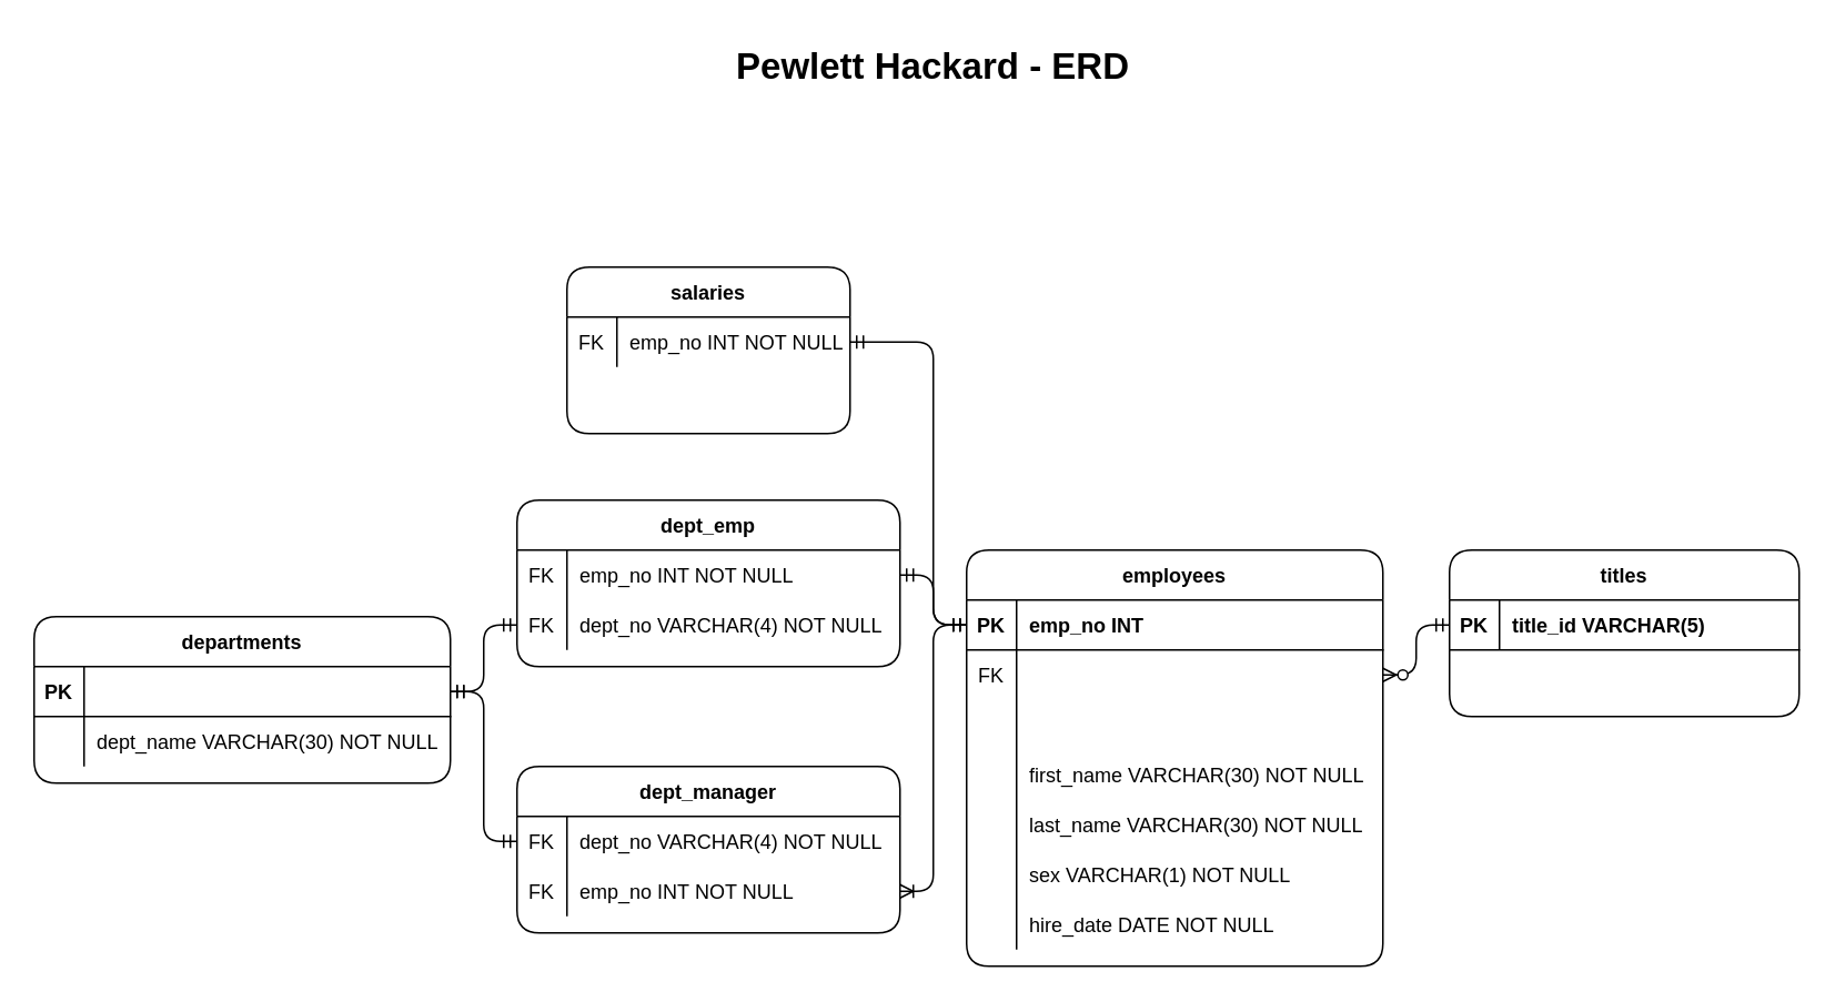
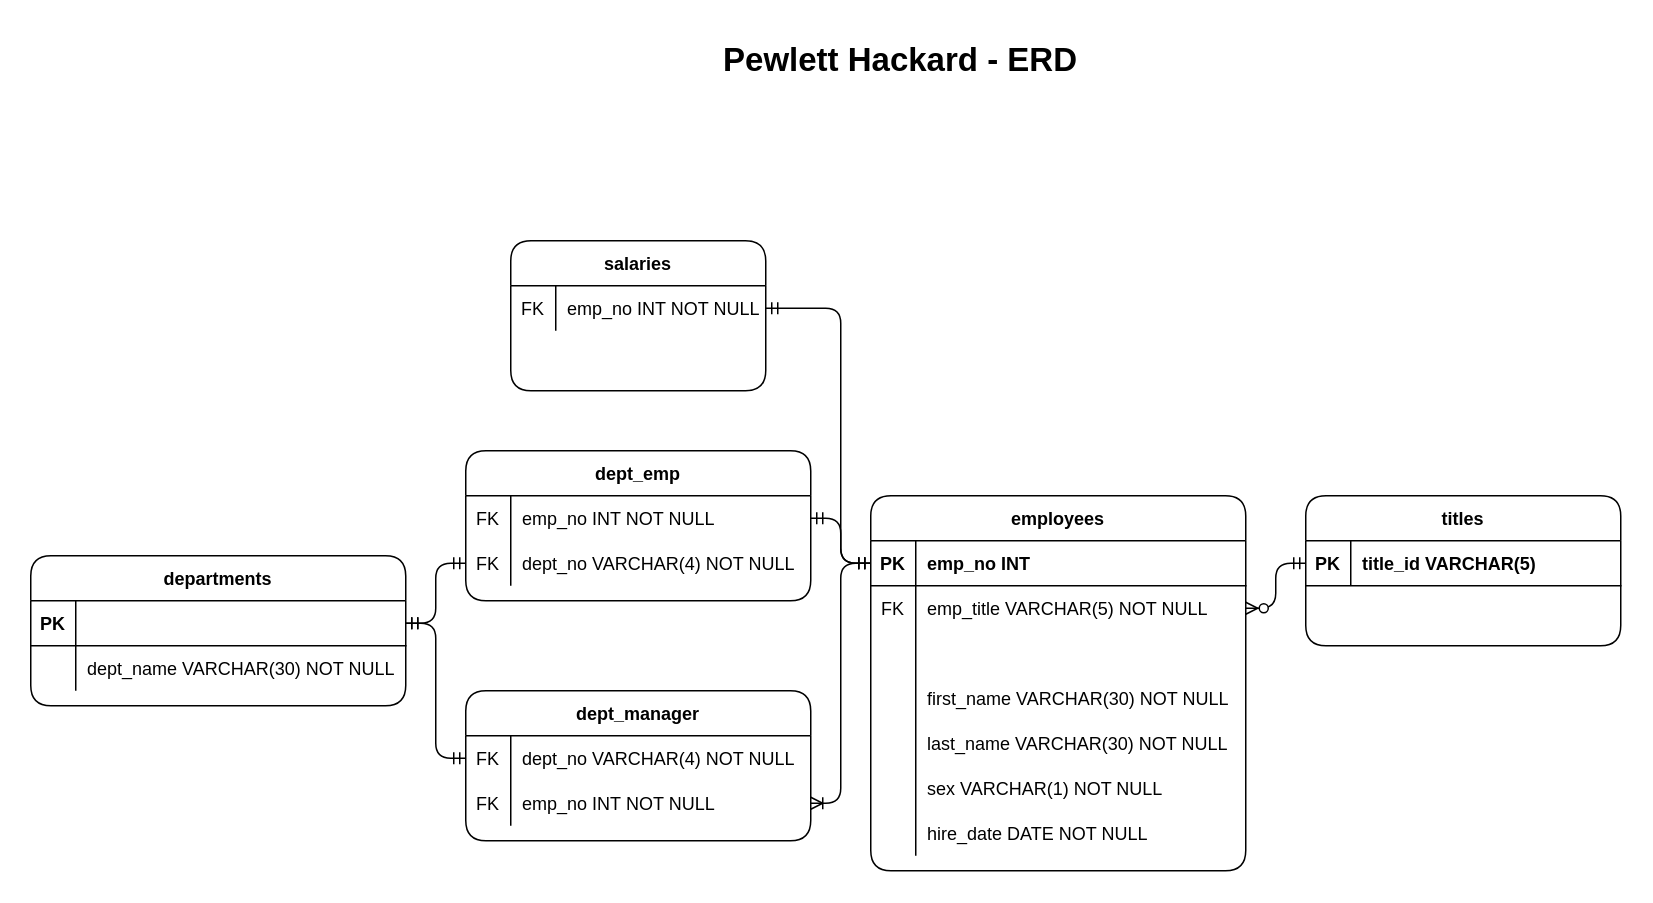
  <mxCell id="0" />
  <mxCell id="1" parent="0" />
  <mxCell id="2" value="dept_manager" style="shape=table;startSize=30;container=1;collapsible=1;childLayout=tableLayout;fixedRows=1;rowLines=0;fontStyle=1;align=center;resizeLast=1;rounded=1;" parent="1" vertex="1"><mxGeometry x="310" y="460" width="230" height="100" as="geometry" /></mxCell>
  <mxCell id="3" value="" style="shape=partialRectangle;collapsible=0;dropTarget=0;pointerEvents=0;fillColor=none;points=[[0,0.5],[1,0.5]];portConstraint=eastwest;top=0;left=0;right=0;bottom=0;" parent="2" vertex="1"><mxGeometry y="30" width="230" height="30" as="geometry" /></mxCell>
  <mxCell id="4" value="FK" style="shape=partialRectangle;overflow=hidden;connectable=0;fillColor=none;top=0;left=0;bottom=0;right=0;" parent="3" vertex="1"><mxGeometry width="30" height="30" as="geometry" /></mxCell>
  <mxCell id="5" value="dept_no VARCHAR(4) NOT NULL" style="shape=partialRectangle;overflow=hidden;connectable=0;fillColor=none;top=0;left=0;bottom=0;right=0;align=left;spacingLeft=6;" parent="3" vertex="1"><mxGeometry x="30" width="200" height="30" as="geometry" /></mxCell>
  <mxCell id="6" value="" style="shape=partialRectangle;collapsible=0;dropTarget=0;pointerEvents=0;fillColor=none;points=[[0,0.5],[1,0.5]];portConstraint=eastwest;top=0;left=0;right=0;bottom=0;" parent="2" vertex="1"><mxGeometry y="60" width="230" height="30" as="geometry" /></mxCell>
  <mxCell id="7" value="FK" style="shape=partialRectangle;overflow=hidden;connectable=0;fillColor=none;top=0;left=0;bottom=0;right=0;" parent="6" vertex="1"><mxGeometry width="30" height="30" as="geometry" /></mxCell>
  <mxCell id="8" value="emp_no INT NOT NULL" style="shape=partialRectangle;overflow=hidden;connectable=0;fillColor=none;top=0;left=0;bottom=0;right=0;align=left;spacingLeft=6;" parent="6" vertex="1"><mxGeometry x="30" width="200" height="30" as="geometry" /></mxCell>
  <mxCell id="9" value="employees" style="shape=table;startSize=30;container=1;collapsible=1;childLayout=tableLayout;fixedRows=1;rowLines=0;fontStyle=1;align=center;resizeLast=1;rounded=1;" parent="1" vertex="1"><mxGeometry x="580" y="330" width="250" height="250" as="geometry" /></mxCell>
  <mxCell id="10" value="" style="shape=partialRectangle;collapsible=0;dropTarget=0;pointerEvents=0;fillColor=none;points=[[0,0.5],[1,0.5]];portConstraint=eastwest;top=0;left=0;right=0;bottom=1;" parent="9" vertex="1"><mxGeometry y="30" width="250" height="30" as="geometry" /></mxCell>
  <mxCell id="11" value="PK" style="shape=partialRectangle;overflow=hidden;connectable=0;fillColor=none;top=0;left=0;bottom=0;right=0;fontStyle=1;" parent="10" vertex="1"><mxGeometry width="30" height="30" as="geometry" /></mxCell>
  <mxCell id="12" value="emp_no INT" style="shape=partialRectangle;overflow=hidden;connectable=0;fillColor=none;top=0;left=0;bottom=0;right=0;align=left;spacingLeft=6;fontStyle=1;" parent="10" vertex="1"><mxGeometry x="30" width="220" height="30" as="geometry" /></mxCell>
  <mxCell id="13" value="" style="shape=partialRectangle;collapsible=0;dropTarget=0;pointerEvents=0;fillColor=none;points=[[0,0.5],[1,0.5]];portConstraint=eastwest;top=0;left=0;right=0;bottom=0;" parent="9" vertex="1"><mxGeometry y="60" width="250" height="30" as="geometry" /></mxCell>
  <mxCell id="14" value="FK" style="shape=partialRectangle;overflow=hidden;connectable=0;fillColor=none;top=0;left=0;bottom=0;right=0;" parent="13" vertex="1"><mxGeometry width="30" height="30" as="geometry" /></mxCell>
+ <mxCell id="15" value="emp_title VARCHAR(5) NOT NULL" style="shape=partialRectangle;overflow=hidden;connectable=0;fillColor=none;top=0;left=0;bottom=0;right=0;align=left;spacingLeft=6;" parent="13" vertex="1"><mxGeometry x="30" width="220" height="30" as="geometry" /></mxCell>
  <mxCell id="16" value="" style="shape=partialRectangle;collapsible=0;dropTarget=0;pointerEvents=0;fillColor=none;points=[[0,0.5],[1,0.5]];portConstraint=eastwest;top=0;left=0;right=0;bottom=0;" parent="9" vertex="1"><mxGeometry y="90" width="250" height="30" as="geometry" /></mxCell>
  <mxCell id="17" value="" style="shape=partialRectangle;overflow=hidden;connectable=0;fillColor=none;top=0;left=0;bottom=0;right=0;" parent="16" vertex="1"><mxGeometry width="30" height="30" as="geometry" /></mxCell>
  <mxCell id="18" value="" style="shape=partialRectangle;collapsible=0;dropTarget=0;pointerEvents=0;fillColor=none;top=0;left=0;bottom=0;right=0;points=[[0,0.5],[1,0.5]];portConstraint=eastwest;" parent="9" vertex="1"><mxGeometry y="120" width="250" height="30" as="geometry" /></mxCell>
  <mxCell id="19" value="" style="shape=partialRectangle;connectable=0;fillColor=none;top=0;left=0;bottom=0;right=0;fontStyle=0;overflow=hidden;" parent="18" vertex="1"><mxGeometry width="30" height="30" as="geometry" /></mxCell>
  <mxCell id="20" value="first_name VARCHAR(30) NOT NULL" style="shape=partialRectangle;connectable=0;fillColor=none;top=0;left=0;bottom=0;right=0;align=left;spacingLeft=6;fontStyle=0;overflow=hidden;" parent="18" vertex="1"><mxGeometry x="30" width="220" height="30" as="geometry" /></mxCell>
  <mxCell id="21" value="" style="shape=partialRectangle;collapsible=0;dropTarget=0;pointerEvents=0;fillColor=none;top=0;left=0;bottom=0;right=0;points=[[0,0.5],[1,0.5]];portConstraint=eastwest;" parent="9" vertex="1"><mxGeometry y="150" width="250" height="30" as="geometry" /></mxCell>
  <mxCell id="22" value="" style="shape=partialRectangle;connectable=0;fillColor=none;top=0;left=0;bottom=0;right=0;fontStyle=0;overflow=hidden;" parent="21" vertex="1"><mxGeometry width="30" height="30" as="geometry" /></mxCell>
  <mxCell id="23" value="last_name VARCHAR(30) NOT NULL" style="shape=partialRectangle;connectable=0;fillColor=none;top=0;left=0;bottom=0;right=0;align=left;spacingLeft=6;fontStyle=0;overflow=hidden;" parent="21" vertex="1"><mxGeometry x="30" width="220" height="30" as="geometry" /></mxCell>
  <mxCell id="24" value="" style="shape=partialRectangle;collapsible=0;dropTarget=0;pointerEvents=0;fillColor=none;top=0;left=0;bottom=0;right=0;points=[[0,0.5],[1,0.5]];portConstraint=eastwest;" parent="9" vertex="1"><mxGeometry y="180" width="250" height="30" as="geometry" /></mxCell>
  <mxCell id="25" value="" style="shape=partialRectangle;connectable=0;fillColor=none;top=0;left=0;bottom=0;right=0;fontStyle=0;overflow=hidden;" parent="24" vertex="1"><mxGeometry width="30" height="30" as="geometry" /></mxCell>
  <mxCell id="26" value="sex VARCHAR(1) NOT NULL" style="shape=partialRectangle;connectable=0;fillColor=none;top=0;left=0;bottom=0;right=0;align=left;spacingLeft=6;fontStyle=0;overflow=hidden;" parent="24" vertex="1"><mxGeometry x="30" width="220" height="30" as="geometry" /></mxCell>
  <mxCell id="27" value="" style="shape=partialRectangle;collapsible=0;dropTarget=0;pointerEvents=0;fillColor=none;top=0;left=0;bottom=0;right=0;points=[[0,0.5],[1,0.5]];portConstraint=eastwest;" parent="9" vertex="1"><mxGeometry y="210" width="250" height="30" as="geometry" /></mxCell>
  <mxCell id="28" value="" style="shape=partialRectangle;connectable=0;fillColor=none;top=0;left=0;bottom=0;right=0;fontStyle=0;overflow=hidden;" parent="27" vertex="1"><mxGeometry width="30" height="30" as="geometry" /></mxCell>
  <mxCell id="29" value="hire_date DATE NOT NULL" style="shape=partialRectangle;connectable=0;fillColor=none;top=0;left=0;bottom=0;right=0;align=left;spacingLeft=6;fontStyle=0;overflow=hidden;" parent="27" vertex="1"><mxGeometry x="30" width="220" height="30" as="geometry" /></mxCell>
  <mxCell id="30" value="departments" style="shape=table;startSize=30;container=1;collapsible=1;childLayout=tableLayout;fixedRows=1;rowLines=0;fontStyle=1;align=center;resizeLast=1;rounded=1;" parent="1" vertex="1"><mxGeometry x="20" y="370" width="250" height="100" as="geometry" /></mxCell>
  <mxCell id="31" value="" style="shape=partialRectangle;collapsible=0;dropTarget=0;pointerEvents=0;fillColor=none;points=[[0,0.5],[1,0.5]];portConstraint=eastwest;top=0;left=0;right=0;bottom=1;" parent="30" vertex="1"><mxGeometry y="30" width="250" height="30" as="geometry" /></mxCell>
  <mxCell id="32" value="PK" style="shape=partialRectangle;overflow=hidden;connectable=0;fillColor=none;top=0;left=0;bottom=0;right=0;fontStyle=1;" parent="31" vertex="1"><mxGeometry width="30" height="30" as="geometry" /></mxCell>
  <mxCell id="33" value="" style="shape=partialRectangle;collapsible=0;dropTarget=0;pointerEvents=0;fillColor=none;points=[[0,0.5],[1,0.5]];portConstraint=eastwest;top=0;left=0;right=0;bottom=0;" parent="30" vertex="1"><mxGeometry y="60" width="250" height="30" as="geometry" /></mxCell>
  <mxCell id="34" value="" style="shape=partialRectangle;overflow=hidden;connectable=0;fillColor=none;top=0;left=0;bottom=0;right=0;" parent="33" vertex="1"><mxGeometry width="30" height="30" as="geometry" /></mxCell>
  <mxCell id="35" value="dept_name VARCHAR(30) NOT NULL" style="shape=partialRectangle;overflow=hidden;connectable=0;fillColor=none;top=0;left=0;bottom=0;right=0;align=left;spacingLeft=6;" parent="33" vertex="1"><mxGeometry x="30" width="220" height="30" as="geometry" /></mxCell>
  <mxCell id="36" value="dept_emp" style="shape=table;startSize=30;container=1;collapsible=1;childLayout=tableLayout;fixedRows=1;rowLines=0;fontStyle=1;align=center;resizeLast=1;rounded=1;" parent="1" vertex="1"><mxGeometry x="310" y="300" width="230" height="100" as="geometry"><mxRectangle x="130" y="350" width="90" height="30" as="alternateBounds" /></mxGeometry></mxCell>
  <mxCell id="37" value="" style="shape=partialRectangle;collapsible=0;dropTarget=0;pointerEvents=0;fillColor=none;top=0;left=0;bottom=0;right=0;points=[[0,0.5],[1,0.5]];portConstraint=eastwest;" parent="36" vertex="1"><mxGeometry y="30" width="230" height="30" as="geometry" /></mxCell>
  <mxCell id="38" value="FK" style="shape=partialRectangle;connectable=0;fillColor=none;top=0;left=0;bottom=0;right=0;editable=1;overflow=hidden;" parent="37" vertex="1"><mxGeometry width="30" height="30" as="geometry" /></mxCell>
  <mxCell id="39" value="emp_no INT NOT NULL" style="shape=partialRectangle;connectable=0;fillColor=none;top=0;left=0;bottom=0;right=0;align=left;spacingLeft=6;overflow=hidden;" parent="37" vertex="1"><mxGeometry x="30" width="200" height="30" as="geometry" /></mxCell>
  <mxCell id="40" value="" style="shape=partialRectangle;collapsible=0;dropTarget=0;pointerEvents=0;fillColor=none;points=[[0,0.5],[1,0.5]];portConstraint=eastwest;top=0;left=0;right=0;bottom=0;" parent="36" vertex="1"><mxGeometry y="60" width="230" height="30" as="geometry" /></mxCell>
  <mxCell id="41" value="FK" style="shape=partialRectangle;overflow=hidden;connectable=0;fillColor=none;top=0;left=0;bottom=0;right=0;" parent="40" vertex="1"><mxGeometry width="30" height="30" as="geometry" /></mxCell>
  <mxCell id="42" value="dept_no VARCHAR(4) NOT NULL" style="shape=partialRectangle;overflow=hidden;connectable=0;fillColor=none;top=0;left=0;bottom=0;right=0;align=left;spacingLeft=6;" parent="40" vertex="1"><mxGeometry x="30" width="200" height="30" as="geometry" /></mxCell>
  <mxCell id="43" value="titles" style="shape=table;startSize=30;container=1;collapsible=1;childLayout=tableLayout;fixedRows=1;rowLines=0;fontStyle=1;align=center;resizeLast=1;rounded=1;" parent="1" vertex="1"><mxGeometry x="870" y="330" width="210" height="100" as="geometry" /></mxCell>
  <mxCell id="44" value="" style="shape=partialRectangle;collapsible=0;dropTarget=0;pointerEvents=0;fillColor=none;points=[[0,0.5],[1,0.5]];portConstraint=eastwest;top=0;left=0;right=0;bottom=1;" parent="43" vertex="1"><mxGeometry y="30" width="210" height="30" as="geometry" /></mxCell>
  <mxCell id="45" value="PK" style="shape=partialRectangle;overflow=hidden;connectable=0;fillColor=none;top=0;left=0;bottom=0;right=0;fontStyle=1;" parent="44" vertex="1"><mxGeometry width="30" height="30" as="geometry" /></mxCell>
  <mxCell id="46" value="title_id VARCHAR(5)" style="shape=partialRectangle;overflow=hidden;connectable=0;fillColor=none;top=0;left=0;bottom=0;right=0;align=left;spacingLeft=6;fontStyle=1;" parent="44" vertex="1"><mxGeometry x="30" width="180" height="30" as="geometry" /></mxCell>
  <mxCell id="47" value="" style="shape=partialRectangle;collapsible=0;dropTarget=0;pointerEvents=0;fillColor=none;points=[[0,0.5],[1,0.5]];portConstraint=eastwest;top=0;left=0;right=0;bottom=0;" parent="43" vertex="1"><mxGeometry y="60" width="210" height="30" as="geometry" /></mxCell>
  <mxCell id="48" value="" style="shape=partialRectangle;overflow=hidden;connectable=0;fillColor=none;top=0;left=0;bottom=0;right=0;" parent="47" vertex="1"><mxGeometry width="30" height="30" as="geometry" /></mxCell>
  <mxCell id="49" value="salaries" style="shape=table;startSize=30;container=1;collapsible=1;childLayout=tableLayout;fixedRows=1;rowLines=0;fontStyle=1;align=center;resizeLast=1;rounded=1;" parent="1" vertex="1"><mxGeometry x="340" y="160" width="170" height="100" as="geometry" /></mxCell>
  <mxCell id="50" value="" style="shape=partialRectangle;collapsible=0;dropTarget=0;pointerEvents=0;fillColor=none;points=[[0,0.5],[1,0.5]];portConstraint=eastwest;top=0;left=0;right=0;bottom=0;" parent="49" vertex="1"><mxGeometry y="30" width="170" height="30" as="geometry" /></mxCell>
  <mxCell id="51" value="FK" style="shape=partialRectangle;overflow=hidden;connectable=0;fillColor=none;top=0;left=0;bottom=0;right=0;" parent="50" vertex="1"><mxGeometry width="30" height="30" as="geometry" /></mxCell>
  <mxCell id="52" value="emp_no INT NOT NULL" style="shape=partialRectangle;overflow=hidden;connectable=0;fillColor=none;top=0;left=0;bottom=0;right=0;align=left;spacingLeft=6;" parent="50" vertex="1"><mxGeometry x="30" width="140" height="30" as="geometry" /></mxCell>
  <mxCell id="53" value="" style="shape=partialRectangle;collapsible=0;dropTarget=0;pointerEvents=0;fillColor=none;points=[[0,0.5],[1,0.5]];portConstraint=eastwest;top=0;left=0;right=0;bottom=0;" parent="49" vertex="1"><mxGeometry y="60" width="170" height="30" as="geometry" /></mxCell>
  <mxCell id="54" value="" style="shape=partialRectangle;overflow=hidden;connectable=0;fillColor=none;top=0;left=0;bottom=0;right=0;" parent="53" vertex="1"><mxGeometry width="30" height="30" as="geometry" /></mxCell>
- <mxCell id="55" value="Pewlett Hackard - ERD" style="text;html=1;strokeColor=none;fillColor=none;align=center;verticalAlign=middle;whiteSpace=wrap;rounded=0;fontSize=22;fontStyle=1" parent="1" vertex="1"><mxGeometry x="420" y="20" width="280" height="40" as="geometry" /></mxCell>
+ <mxCell id="55" value="Pewlett Hackard - ERD" style="text;html=1;strokeColor=none;fillColor=none;align=center;verticalAlign=middle;whiteSpace=wrap;rounded=0;fontSize=22;fontStyle=1" parent="1" vertex="1"><mxGeometry x="460" y="20" width="280" height="40" as="geometry" /></mxCell>
  <mxCell id="56" style="edgeStyle=orthogonalEdgeStyle;rounded=1;orthogonalLoop=1;jettySize=auto;html=1;exitX=1;exitY=0.5;exitDx=0;exitDy=0;entryX=0;entryY=0.5;entryDx=0;entryDy=0;startArrow=ERzeroToMany;startFill=1;endArrow=ERmandOne;endFill=0;fontSize=22;" parent="1" source="13" target="44" edge="1"><mxGeometry relative="1" as="geometry" /></mxCell>
  <mxCell id="57" style="edgeStyle=orthogonalEdgeStyle;rounded=1;orthogonalLoop=1;jettySize=auto;html=1;exitX=0;exitY=0.5;exitDx=0;exitDy=0;entryX=1;entryY=0.5;entryDx=0;entryDy=0;startArrow=ERmandOne;startFill=0;endArrow=ERmandOne;endFill=0;fontSize=22;" parent="1" source="10" target="50" edge="1"><mxGeometry relative="1" as="geometry"><Array as="points"><mxPoint x="560" y="375" /><mxPoint x="560" y="205" /></Array></mxGeometry></mxCell>
  <mxCell id="58" style="edgeStyle=orthogonalEdgeStyle;rounded=1;orthogonalLoop=1;jettySize=auto;html=1;exitX=0;exitY=0.5;exitDx=0;exitDy=0;entryX=1;entryY=0.5;entryDx=0;entryDy=0;startArrow=ERmandOne;startFill=0;endArrow=ERmandOne;endFill=0;fontSize=22;" parent="1" source="10" target="37" edge="1"><mxGeometry relative="1" as="geometry"><Array as="points"><mxPoint x="560" y="375" /><mxPoint x="560" y="345" /></Array></mxGeometry></mxCell>
  <mxCell id="59" style="edgeStyle=orthogonalEdgeStyle;rounded=1;orthogonalLoop=1;jettySize=auto;html=1;exitX=0;exitY=0.5;exitDx=0;exitDy=0;entryX=1;entryY=0.5;entryDx=0;entryDy=0;startArrow=ERmandOne;startFill=0;endArrow=ERoneToMany;endFill=0;fontSize=22;" parent="1" source="10" target="6" edge="1"><mxGeometry relative="1" as="geometry"><Array as="points"><mxPoint x="560" y="375" /><mxPoint x="560" y="535" /></Array></mxGeometry></mxCell>
  <mxCell id="60" style="edgeStyle=orthogonalEdgeStyle;rounded=1;orthogonalLoop=1;jettySize=auto;html=1;exitX=1;exitY=0.5;exitDx=0;exitDy=0;entryX=0;entryY=0.5;entryDx=0;entryDy=0;startArrow=ERmandOne;startFill=0;endArrow=ERmandOne;endFill=0;fontSize=22;" parent="1" source="31" target="3" edge="1"><mxGeometry relative="1" as="geometry"><Array as="points"><mxPoint x="290" y="415" /><mxPoint x="290" y="505" /></Array></mxGeometry></mxCell>
  <mxCell id="61" style="edgeStyle=orthogonalEdgeStyle;rounded=1;orthogonalLoop=1;jettySize=auto;html=1;exitX=1;exitY=0.5;exitDx=0;exitDy=0;entryX=0;entryY=0.5;entryDx=0;entryDy=0;startArrow=ERmandOne;startFill=0;endArrow=ERmandOne;endFill=0;fontSize=22;" parent="1" source="31" target="40" edge="1"><mxGeometry relative="1" as="geometry"><Array as="points"><mxPoint x="290" y="415" /><mxPoint x="290" y="375" /></Array></mxGeometry></mxCell>
